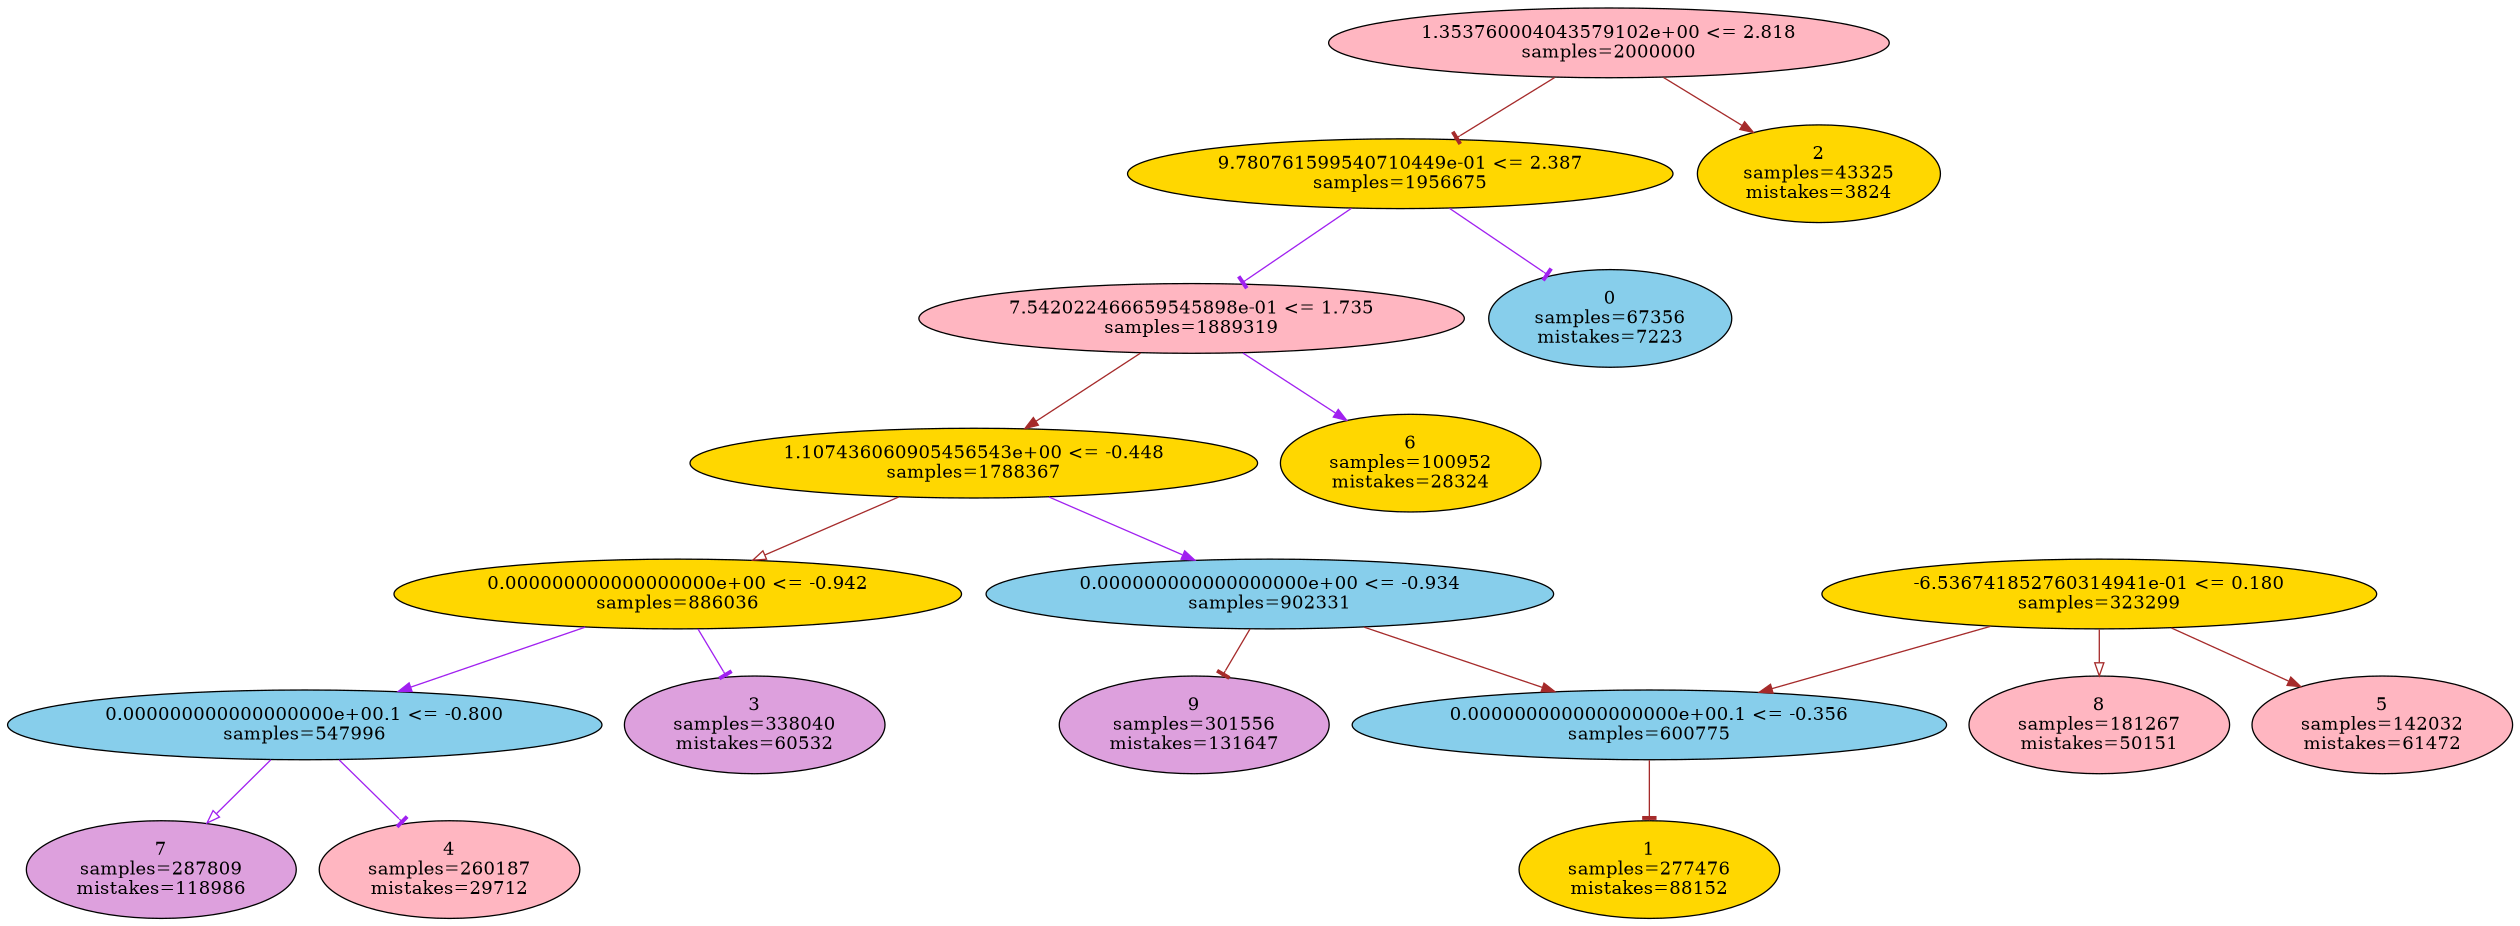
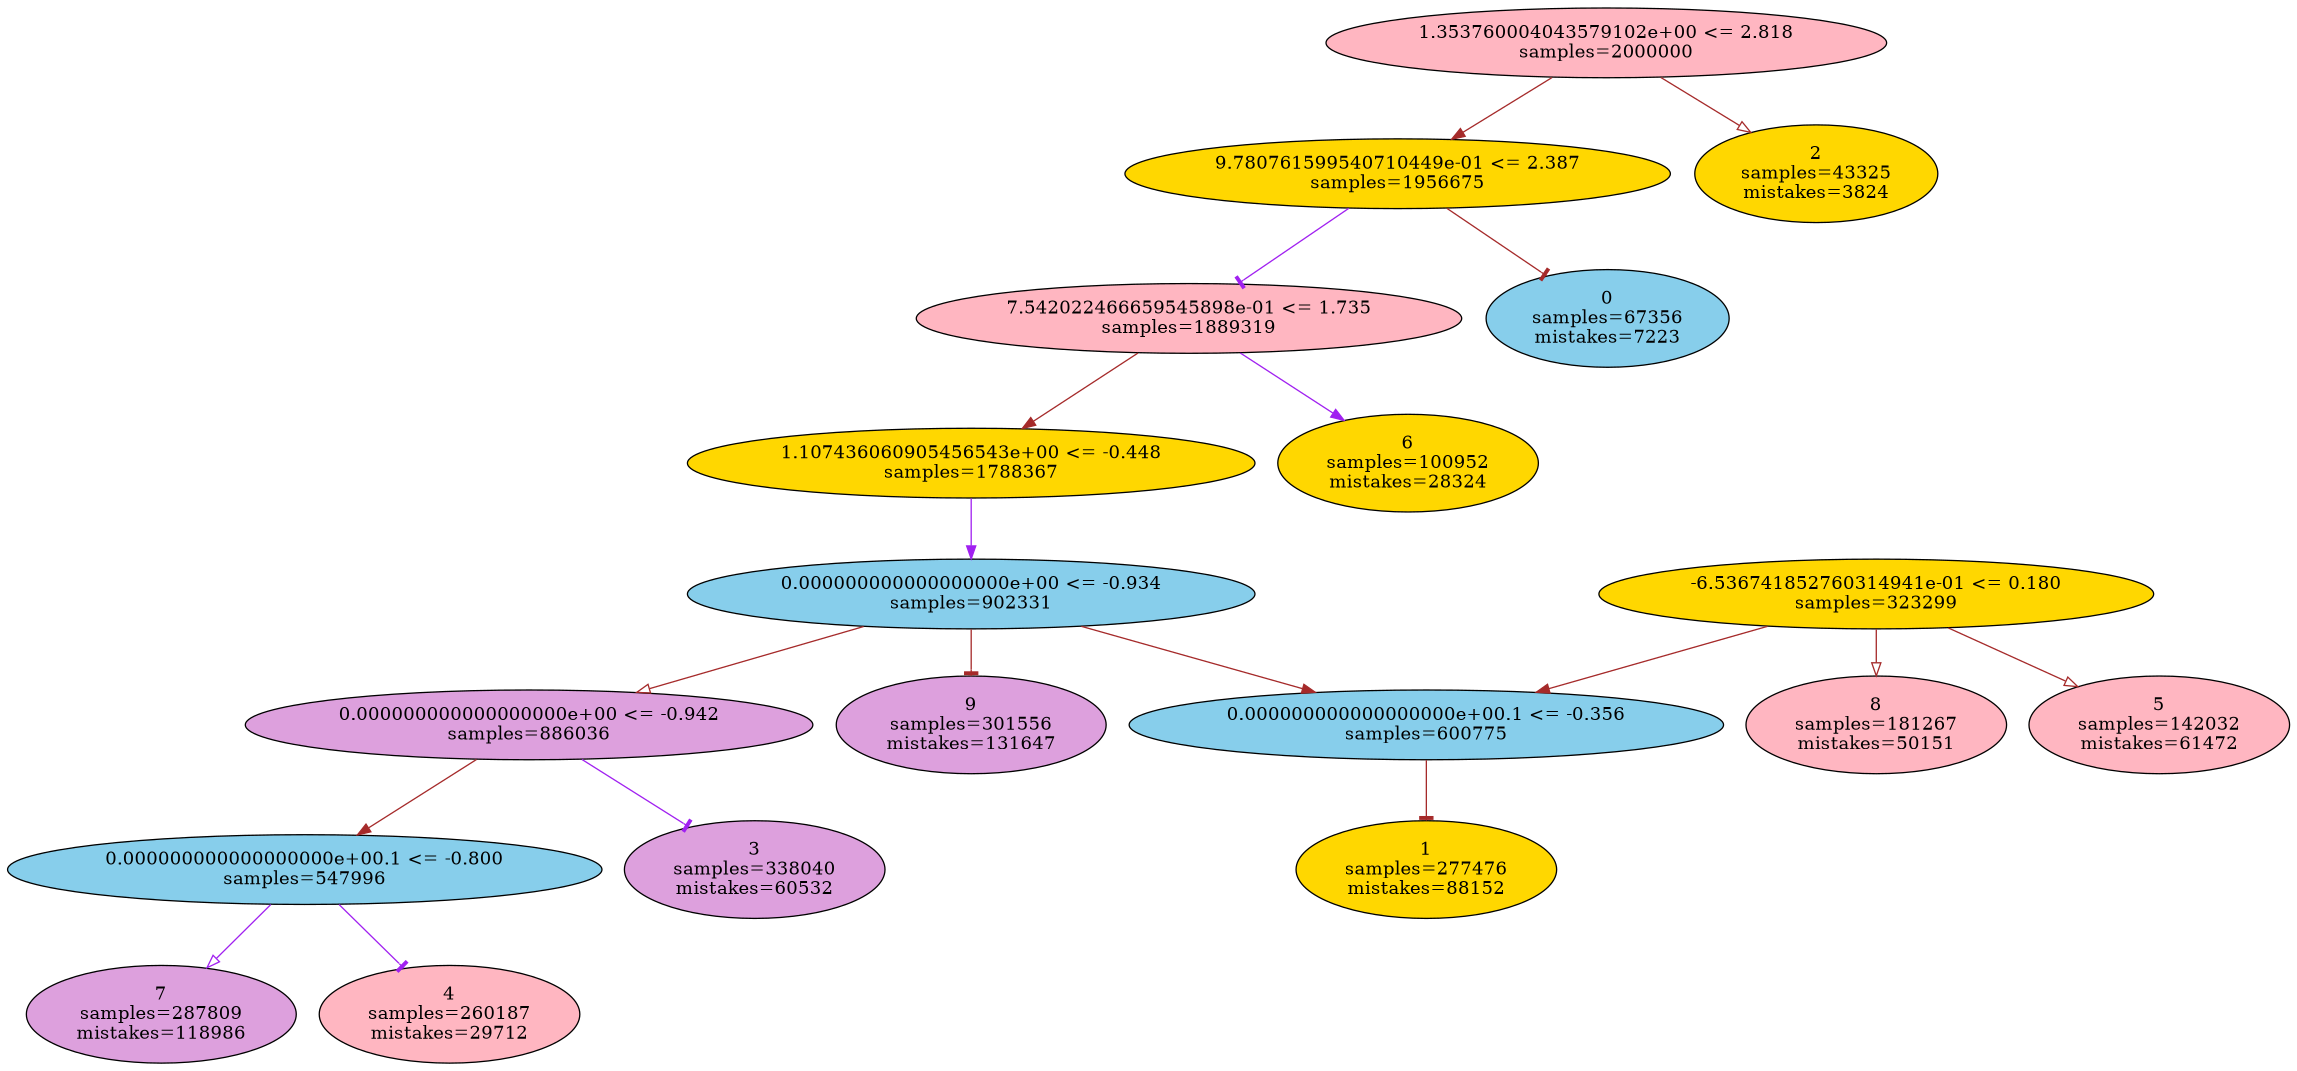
  digraph {
    node [fillcolor=gold style=filled]
    edge [arrowhead=normal color=brown]
    n1 [fillcolor=lightpink label="1.353760004043579102e+00 <= 2.818\nsamples=\2000000"]
    n2 [label="9.780761599540710449e-01 <= 2.387\nsamples=\1956675"]
    n3 [label="2\nsamples=\43325\nmistakes=\3824"]
    n4 [fillcolor=lightpink label="7.542022466659545898e-01 <= 1.735\nsamples=\1889319"]
    n5 [fillcolor=skyblue label="0\nsamples=\67356\nmistakes=\7223"]
    n6 [label="1.107436060905456543e+00 <= -0.448\nsamples=\1788367"]
    n7 [label="6\nsamples=\100952\nmistakes=\28324"]
    n8 [fillcolor=skyblue label="0.000000000000000000e+00 <= -0.934\nsamples=\902331"]
-   n9 [label="0.000000000000000000e+00 <= -0.942\nsamples=\886036"]
+   n9 [fillcolor=plum label="0.000000000000000000e+00 <= -0.942\nsamples=\886036"]
    n10 [fillcolor=plum label="9\nsamples=\301556\nmistakes=\131647"]
    n11 [fillcolor=skyblue label="0.000000000000000000e+00.1 <= -0.356\nsamples=\600775"]
    n12 [fillcolor=skyblue label="0.000000000000000000e+00.1 <= -0.800\nsamples=\547996"]
    n13 [fillcolor=plum label="3\nsamples=\338040\nmistakes=\60532"]
    n14 [label="1\nsamples=\277476\nmistakes=\88152"]
    n15 [fillcolor=plum label="7\nsamples=\287809\nmistakes=\118986"]
    n16 [fillcolor=lightpink label="4\nsamples=\260187\nmistakes=\29712"]
    n17 [label="-6.536741852760314941e-01 <= 0.180\nsamples=\323299"]
    n18 [fillcolor=lightpink label="8\nsamples=\181267\nmistakes=\50151"]
    n19 [fillcolor=lightpink label="5\nsamples=\142032\nmistakes=\61472"]
-   n1 -> n2 [arrowhead=tee]
-   n1 -> n3
+   n1 -> n2
+   n1 -> n3 [arrowhead=onormal]
    n2 -> n4 [arrowhead=tee color=purple]
-   n2 -> n5 [arrowhead=tee color=purple]
+   n2 -> n5 [arrowhead=tee]
    n4 -> n6
    n4 -> n7 [color=purple]
    n6 -> n8 [color=purple]
-   n6 -> n9 [arrowhead=onormal]
+   n8 -> n9 [arrowhead=onormal]
    n8 -> n10 [arrowhead=tee]
    n8 -> n11
-   n9 -> n12 [color=purple]
+   n9 -> n12
    n9 -> n13 [arrowhead=tee color=purple]
    n11 -> n14 [arrowhead=tee]
    n12 -> n15 [arrowhead=onormal color=purple]
    n12 -> n16 [arrowhead=tee color=purple]
    n17 -> n11
    n17 -> n18 [arrowhead=onormal]
-   n17 -> n19
+   n17 -> n19 [arrowhead=onormal]
  }
